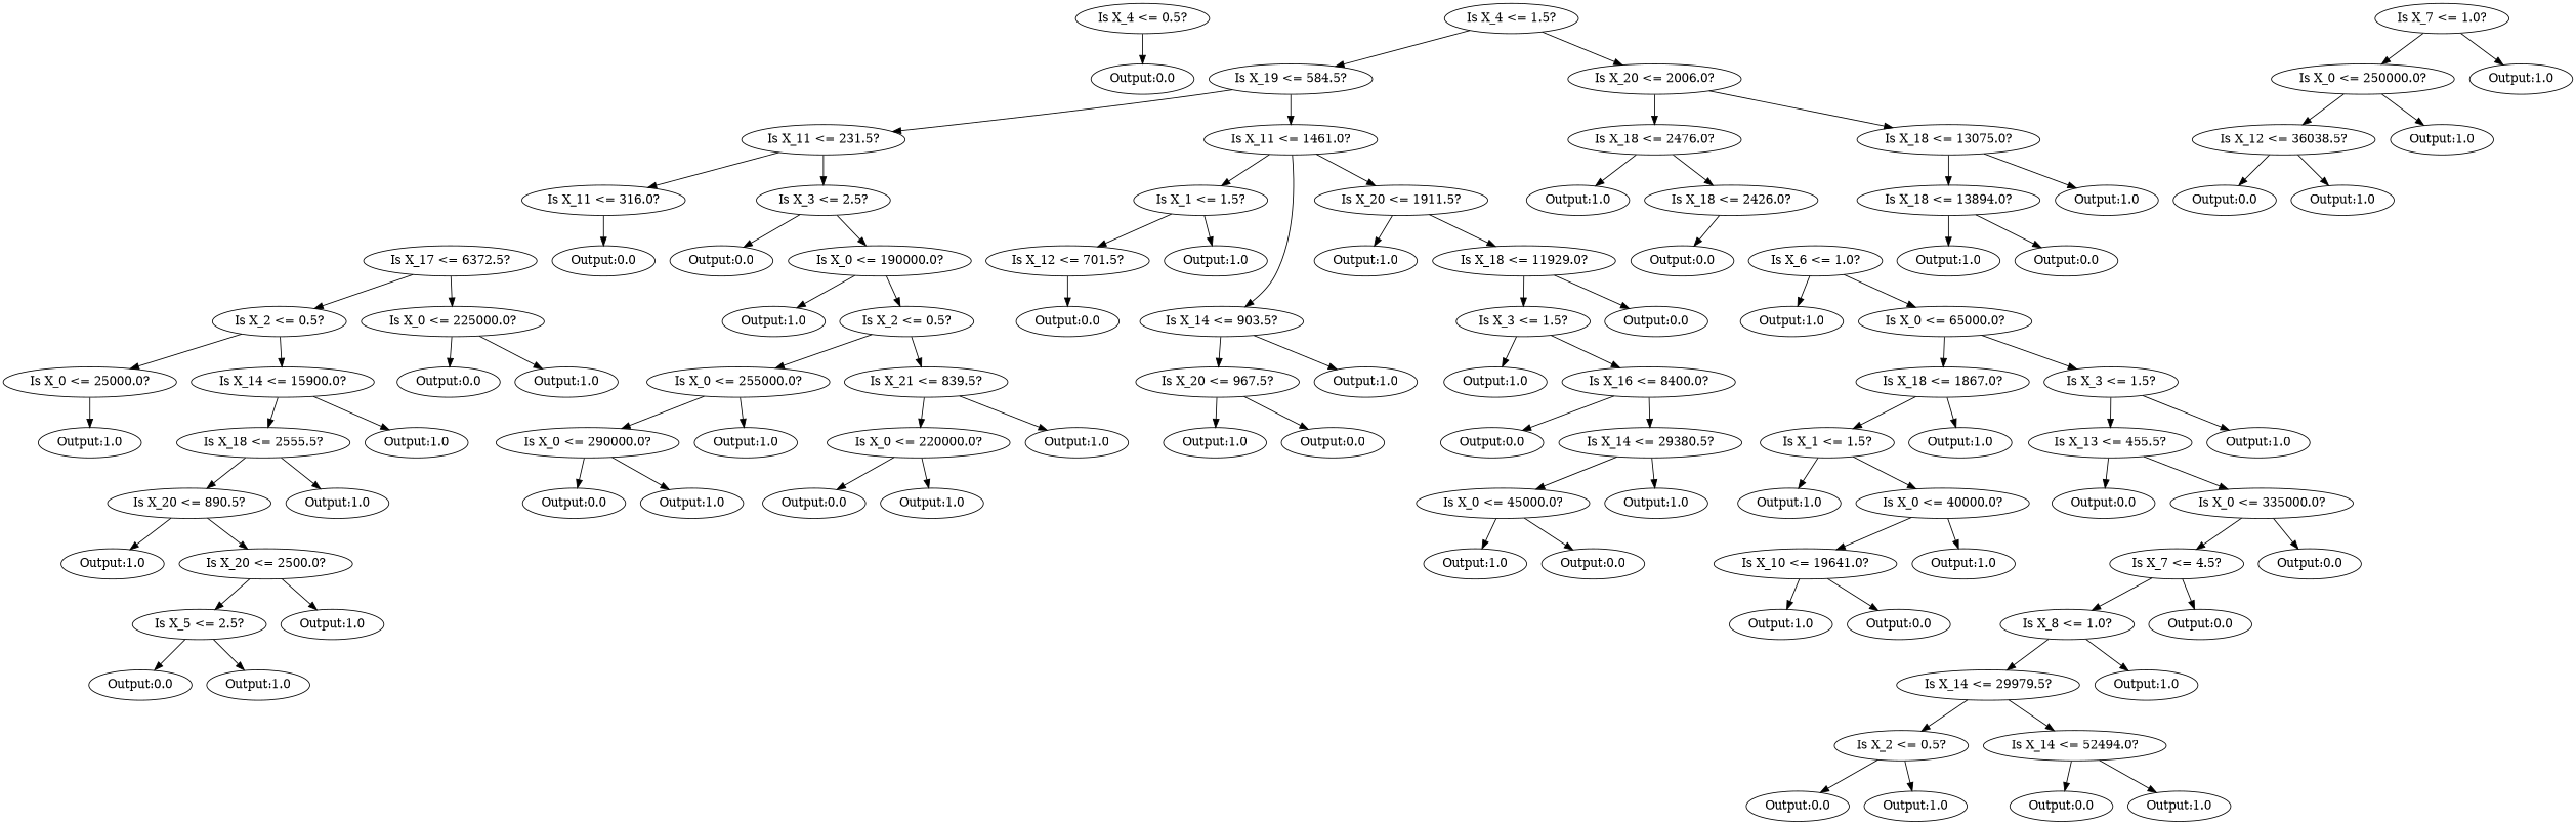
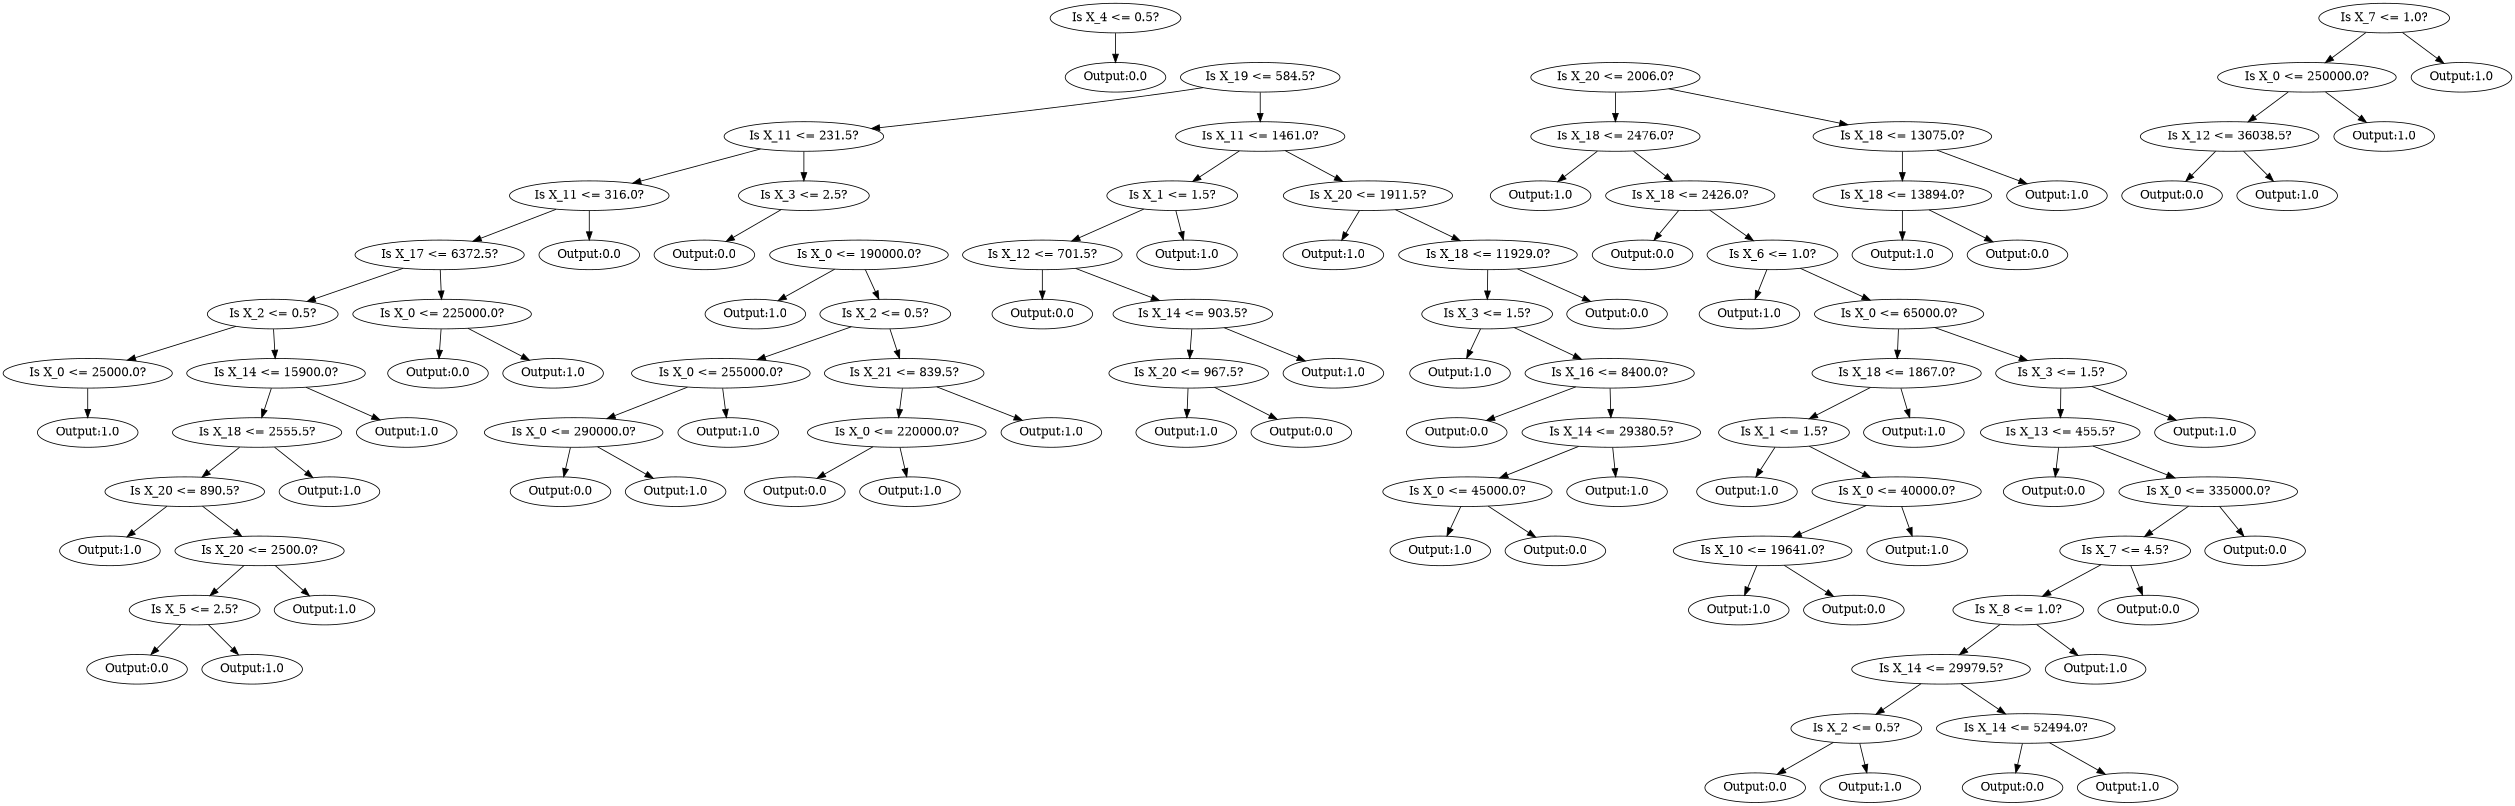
  digraph {
    n1 [label="Is X_4 <= 0.5?"]
    n2 [label="Output:0.0"]
-   n3 [label="Is X_4 <= 1.5?"]
    n4 [label="Is X_19 <= 584.5?"]
    n5 [label="Is X_20 <= 2006.0?"]
    n6 [label="Is X_11 <= 231.5?"]
    n7 [label="Is X_11 <= 1461.0?"]
    n8 [label="Is X_18 <= 2476.0?"]
    n9 [label="Is X_18 <= 13075.0?"]
    n10 [label="Is X_3 <= 2.5?"]
    n11 [label="Is X_11 <= 316.0?"]
    n12 [label="Is X_1 <= 1.5?"]
    n13 [label="Is X_20 <= 1911.5?"]
    n14 [label="Is X_18 <= 2426.0?"]
    n15 [label="Output:1.0"]
    n16 [label="Output:1.0"]
    n17 [label="Is X_18 <= 13894.0?"]
    n18 [label="Is X_0 <= 190000.0?"]
    n19 [label="Output:0.0"]
    n20 [label="Output:0.0"]
    n21 [label="Is X_17 <= 6372.5?"]
    n22 [label="Output:1.0"]
    n23 [label="Is X_12 <= 701.5?"]
    n24 [label="Output:1.0"]
    n25 [label="Is X_18 <= 11929.0?"]
    n26 [label="Is X_6 <= 1.0?"]
    n27 [label="Output:0.0"]
    n28 [label="Output:0.0"]
    n29 [label="Output:1.0"]
    n30 [label="Output:1.0"]
    n31 [label="Is X_2 <= 0.5?"]
    n32 [label="Is X_2 <= 0.5?"]
    n33 [label="Is X_0 <= 225000.0?"]
    n34 [label="Is X_14 <= 903.5?"]
    n35 [label="Output:0.0"]
    n36 [label="Is X_3 <= 1.5?"]
    n37 [label="Output:0.0"]
    n38 [label="Output:1.0"]
    n39 [label="Is X_0 <= 65000.0?"]
    n40 [label="Is X_0 <= 255000.0?"]
    n41 [label="Is X_21 <= 839.5?"]
    n42 [label="Is X_0 <= 25000.0?"]
    n43 [label="Is X_14 <= 15900.0?"]
    n44 [label="Output:0.0"]
    n45 [label="Output:1.0"]
    n46 [label="Is X_20 <= 967.5?"]
    n47 [label="Output:1.0"]
    n48 [label="Output:1.0"]
    n49 [label="Is X_16 <= 8400.0?"]
    n50 [label="Is X_18 <= 1867.0?"]
    n51 [label="Is X_3 <= 1.5?"]
    n52 [label="Output:1.0"]
    n53 [label="Is X_0 <= 290000.0?"]
    n54 [label="Output:1.0"]
    n55 [label="Is X_0 <= 220000.0?"]
    n56 [label="Output:1.0"]
    n57 [label="Output:1.0"]
    n58 [label="Is X_18 <= 2555.5?"]
    n59 [label="Output:0.0"]
    n60 [label="Output:1.0"]
    n61 [label="Is X_14 <= 29380.5?"]
    n62 [label="Output:0.0"]
    n63 [label="Output:1.0"]
    n64 [label="Is X_1 <= 1.5?"]
    n65 [label="Output:1.0"]
    n66 [label="Is X_13 <= 455.5?"]
    n67 [label="Output:0.0"]
    n68 [label="Output:1.0"]
    n69 [label="Output:0.0"]
    n70 [label="Output:1.0"]
    n71 [label="Is X_7 <= 1.0?"]
    n72 [label="Is X_0 <= 250000.0?"]
    n73 [label="Output:1.0"]
    n74 [label="Is X_20 <= 890.5?"]
    n75 [label="Output:1.0"]
    n76 [label="Is X_0 <= 45000.0?"]
    n77 [label="Output:1.0"]
    n78 [label="Output:1.0"]
    n79 [label="Is X_0 <= 40000.0?"]
    n80 [label="Output:0.0"]
    n81 [label="Is X_0 <= 335000.0?"]
    n82 [label="Is X_12 <= 36038.5?"]
    n83 [label="Output:1.0"]
    n84 [label="Output:1.0"]
    n85 [label="Is X_20 <= 2500.0?"]
    n86 [label="Output:1.0"]
    n87 [label="Output:0.0"]
    n88 [label="Is X_10 <= 19641.0?"]
    n89 [label="Output:1.0"]
    n90 [label="Is X_7 <= 4.5?"]
    n91 [label="Output:0.0"]
    n92 [label="Output:0.0"]
    n93 [label="Output:1.0"]
    n94 [label="Is X_5 <= 2.5?"]
    n95 [label="Output:1.0"]
    n96 [label="Output:1.0"]
    n97 [label="Output:0.0"]
    n98 [label="Is X_8 <= 1.0?"]
    n99 [label="Output:0.0"]
    n100 [label="Output:0.0"]
    n101 [label="Output:1.0"]
    n102 [label="Is X_14 <= 29979.5?"]
    n103 [label="Output:1.0"]
    n104 [label="Is X_2 <= 0.5?"]
    n105 [label="Is X_14 <= 52494.0?"]
    n106 [label="Output:0.0"]
    n107 [label="Output:1.0"]
    n108 [label="Output:0.0"]
    n109 [label="Output:1.0"]
    n1 -> n2
-   n3 -> n4
-   n3 -> n5
    n4 -> n6
    n4 -> n7
    n5 -> n8
    n5 -> n9
    n6 -> n10
    n6 -> n11
    n7 -> n12
    n7 -> n13
    n8 -> n14
    n8 -> n15
    n9 -> n16
    n9 -> n17
-   n10 -> n18
    n10 -> n19
    n11 -> n20
+   n11 -> n21
    n12 -> n22
    n12 -> n23
    n13 -> n24
    n13 -> n25
+   n14 -> n26
    n14 -> n27
    n17 -> n28
    n17 -> n29
    n18 -> n30
    n18 -> n31
    n21 -> n32
    n21 -> n33
-   n7 -> n34
+   n23 -> n34
    n23 -> n35
    n25 -> n36
    n25 -> n37
    n26 -> n38
    n26 -> n39
    n31 -> n40
    n31 -> n41
    n32 -> n42
    n32 -> n43
    n33 -> n44
    n33 -> n45
    n34 -> n46
    n34 -> n47
    n36 -> n48
    n36 -> n49
    n39 -> n50
    n39 -> n51
    n40 -> n52
    n40 -> n53
    n41 -> n54
    n41 -> n55
    n42 -> n56
    n43 -> n57
    n43 -> n58
    n46 -> n59
    n46 -> n60
    n49 -> n61
    n49 -> n62
    n50 -> n63
    n50 -> n64
    n51 -> n65
    n51 -> n66
    n53 -> n67
    n53 -> n68
    n55 -> n69
    n55 -> n70
    n58 -> n74
    n58 -> n75
    n61 -> n76
    n61 -> n77
    n64 -> n78
    n64 -> n79
    n66 -> n80
    n66 -> n81
    n71 -> n72
    n71 -> n73
    n72 -> n82
    n72 -> n83
    n74 -> n84
    n74 -> n85
    n76 -> n86
    n76 -> n87
    n79 -> n88
    n79 -> n89
    n81 -> n90
    n81 -> n91
    n82 -> n92
    n82 -> n93
    n85 -> n94
    n85 -> n95
    n88 -> n96
    n88 -> n97
    n90 -> n98
    n90 -> n99
    n94 -> n100
    n94 -> n101
    n98 -> n102
    n98 -> n103
    n102 -> n104
    n102 -> n105
    n104 -> n106
    n104 -> n107
    n105 -> n108
    n105 -> n109
  }
